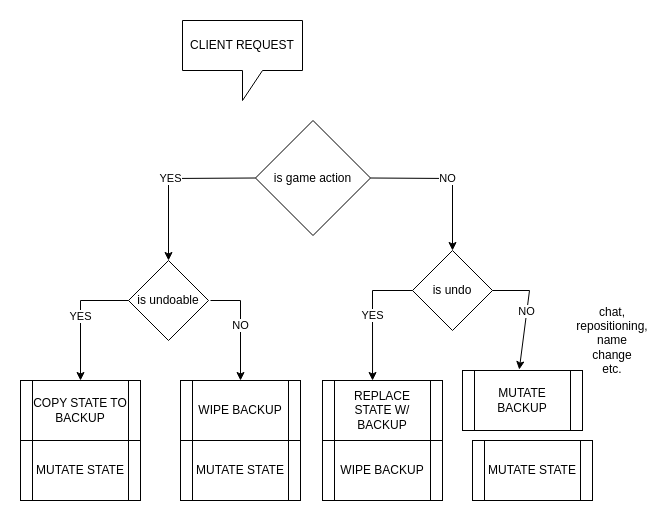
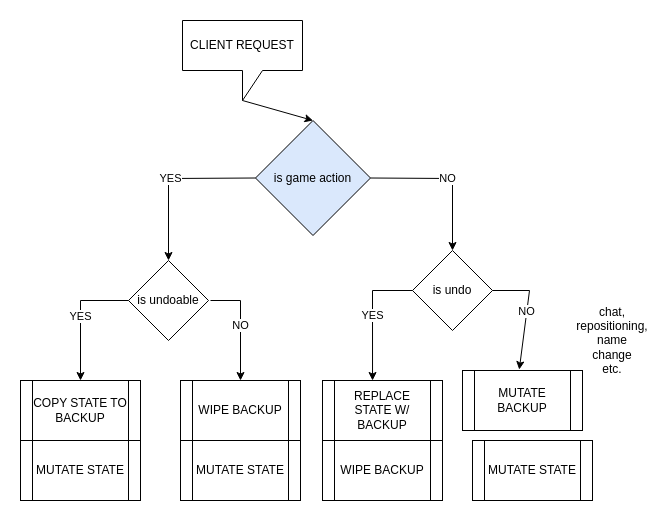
  <mxCell id="0" />
  <mxCell id="1" parent="0" />
  <mxCell id="2" value="CLIENT REQUEST" style="shape=callout;whiteSpace=wrap;html=1;perimeter=calloutPerimeter;" vertex="1" parent="1"><mxGeometry x="182" y="20" width="120" height="80" as="geometry" /></mxCell>
- <mxCell id="3" value="&lt;div&gt;&lt;div&gt;is game action&lt;/div&gt;&lt;/div&gt;" style="rhombus;whiteSpace=wrap;html=1;" vertex="1" parent="1"><mxGeometry x="255" y="120" width="115" height="115" as="geometry" /></mxCell>
+ <mxCell id="3" value="&lt;div&gt;&lt;div&gt;is game action&lt;/div&gt;&lt;/div&gt;" style="rhombus;whiteSpace=wrap;html=1;fillColor=#dae8fc;" vertex="1" parent="1"><mxGeometry x="255" y="120" width="115" height="115" as="geometry" /></mxCell>
  <mxCell id="4" value="NO" style="endArrow=classic;html=1;rounded=0;exitX=1;exitY=0.5;exitDx=0;exitDy=0;" edge="1" parent="1" source="3"><mxGeometry width="50" height="50" relative="1" as="geometry"><mxPoint x="332" y="310" as="sourcePoint" /><mxPoint x="452" y="250" as="targetPoint" /><Array as="points"><mxPoint x="452" y="178" /></Array></mxGeometry></mxCell>
  <mxCell id="5" value="YES" style="endArrow=classic;html=1;rounded=0;exitX=0;exitY=0.5;exitDx=0;exitDy=0;entryX=0.5;entryY=0;entryDx=0;entryDy=0;" edge="1" parent="1" source="3" target="13"><mxGeometry width="50" height="50" relative="1" as="geometry"><mxPoint x="332" y="310" as="sourcePoint" /><mxPoint x="262" y="250" as="targetPoint" /><Array as="points"><mxPoint x="168" y="178" /></Array></mxGeometry></mxCell>
+ <mxCell id="6" value="" style="endArrow=classic;html=1;rounded=0;exitX=0;exitY=0;exitDx=60;exitDy=80;exitPerimeter=0;entryX=0.5;entryY=0;entryDx=0;entryDy=0;" edge="1" parent="1" source="2" target="3"><mxGeometry width="50" height="50" relative="1" as="geometry"><mxPoint x="287" y="350" as="sourcePoint" /><mxPoint x="337" y="300" as="targetPoint" /></mxGeometry></mxCell>
  <mxCell id="7" value="COPY STATE TO BACKUP" style="shape=process;whiteSpace=wrap;html=1;backgroundOutline=1;" vertex="1" parent="1"><mxGeometry x="20" y="380" width="120" height="60" as="geometry" /></mxCell>
  <mxCell id="8" value="MUTATE STATE" style="shape=process;whiteSpace=wrap;html=1;backgroundOutline=1;" vertex="1" parent="1"><mxGeometry x="20" y="440" width="120" height="60" as="geometry" /></mxCell>
  <mxCell id="9" value="is undo" style="rhombus;whiteSpace=wrap;html=1;" vertex="1" parent="1"><mxGeometry x="412" y="250" width="80" height="80" as="geometry" /></mxCell>
  <mxCell id="10" value="NO" style="endArrow=classic;html=1;rounded=0;exitX=1;exitY=0.5;exitDx=0;exitDy=0;entryX=0.473;entryY=-0.015;entryDx=0;entryDy=0;entryPerimeter=0;" edge="1" parent="1" target="19"><mxGeometry width="50" height="50" relative="1" as="geometry"><mxPoint x="492" y="290" as="sourcePoint" /><mxPoint x="529" y="362" as="targetPoint" /><Array as="points"><mxPoint x="529" y="290" /></Array></mxGeometry></mxCell>
  <mxCell id="11" value="REPLACE STATE W/ BACKUP" style="shape=process;whiteSpace=wrap;html=1;backgroundOutline=1;" vertex="1" parent="1"><mxGeometry x="322" y="380" width="120" height="60" as="geometry" /></mxCell>
  <mxCell id="12" value="WIPE BACKUP" style="shape=process;whiteSpace=wrap;html=1;backgroundOutline=1;" vertex="1" parent="1"><mxGeometry x="322" y="440" width="120" height="60" as="geometry" /></mxCell>
  <mxCell id="13" value="is undoable" style="rhombus;whiteSpace=wrap;html=1;" vertex="1" parent="1"><mxGeometry x="128" y="260" width="80" height="80" as="geometry" /></mxCell>
  <mxCell id="14" value="YES" style="endArrow=classic;html=1;rounded=0;exitX=0;exitY=0.5;exitDx=0;exitDy=0;" edge="1" parent="1" source="13"><mxGeometry width="50" height="50" relative="1" as="geometry"><mxPoint x="360" y="380" as="sourcePoint" /><mxPoint x="80" y="380" as="targetPoint" /><Array as="points"><mxPoint x="80" y="300" /></Array></mxGeometry></mxCell>
  <mxCell id="15" value="NO" style="endArrow=classic;html=1;rounded=0;" edge="1" parent="1"><mxGeometry width="50" height="50" relative="1" as="geometry"><mxPoint x="210" y="300" as="sourcePoint" /><mxPoint x="240" y="380" as="targetPoint" /><Array as="points"><mxPoint x="240" y="300" /></Array></mxGeometry></mxCell>
  <mxCell id="16" value="MUTATE STATE" style="shape=process;whiteSpace=wrap;html=1;backgroundOutline=1;" vertex="1" parent="1"><mxGeometry x="180" y="440" width="120" height="60" as="geometry" /></mxCell>
  <mxCell id="17" value="WIPE BACKUP" style="shape=process;whiteSpace=wrap;html=1;backgroundOutline=1;" vertex="1" parent="1"><mxGeometry x="180" y="380" width="120" height="60" as="geometry" /></mxCell>
  <mxCell id="18" value="YES" style="endArrow=classic;html=1;rounded=0;exitX=0;exitY=0.5;exitDx=0;exitDy=0;entryX=0.417;entryY=0;entryDx=0;entryDy=0;entryPerimeter=0;" edge="1" parent="1" source="9" target="11"><mxGeometry width="50" height="50" relative="1" as="geometry"><mxPoint x="222" y="340" as="sourcePoint" /><mxPoint x="272" y="290" as="targetPoint" /><Array as="points"><mxPoint x="372" y="290" /></Array></mxGeometry></mxCell>
  <mxCell id="19" value="MUTATE BACKUP" style="shape=process;whiteSpace=wrap;html=1;backgroundOutline=1;" vertex="1" parent="1"><mxGeometry x="462" y="370" width="120" height="60" as="geometry" /></mxCell>
  <mxCell id="20" value="MUTATE STATE" style="shape=process;whiteSpace=wrap;html=1;backgroundOutline=1;" vertex="1" parent="1"><mxGeometry x="472" y="440" width="120" height="60" as="geometry" /></mxCell>
  <mxCell id="21" value="chat, repositioning, name change&lt;div&gt;etc.&lt;/div&gt;" style="text;html=1;align=center;verticalAlign=middle;whiteSpace=wrap;rounded=0;" vertex="1" parent="1"><mxGeometry x="582" y="325" width="60" height="30" as="geometry" /></mxCell>
